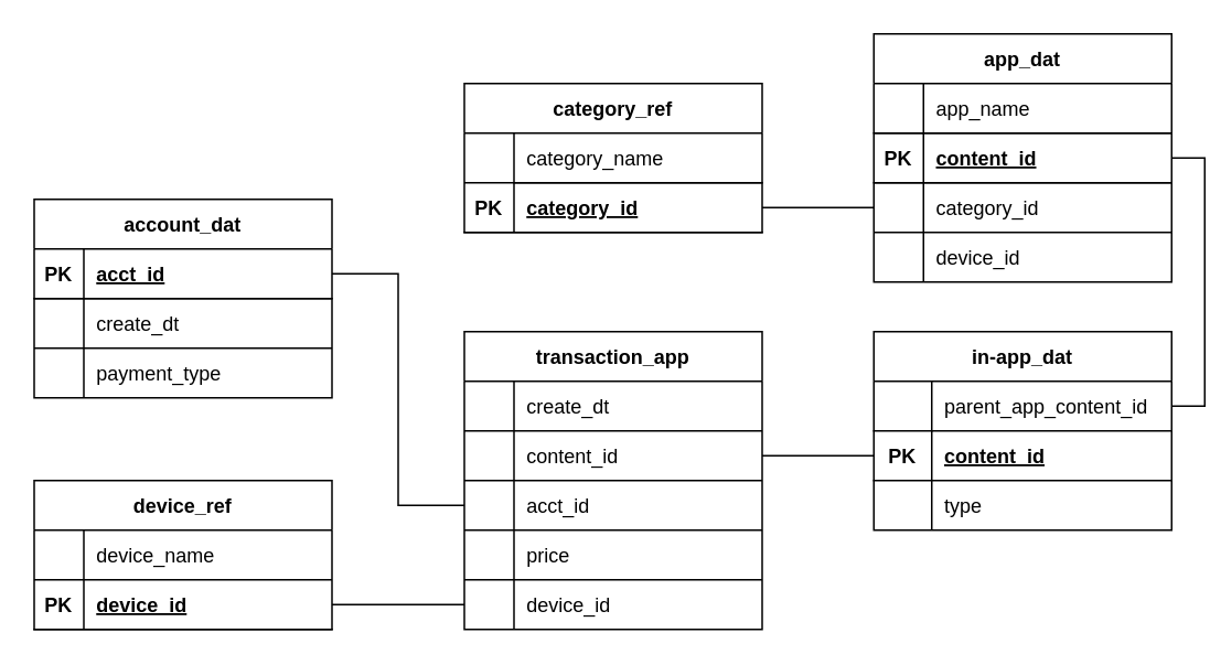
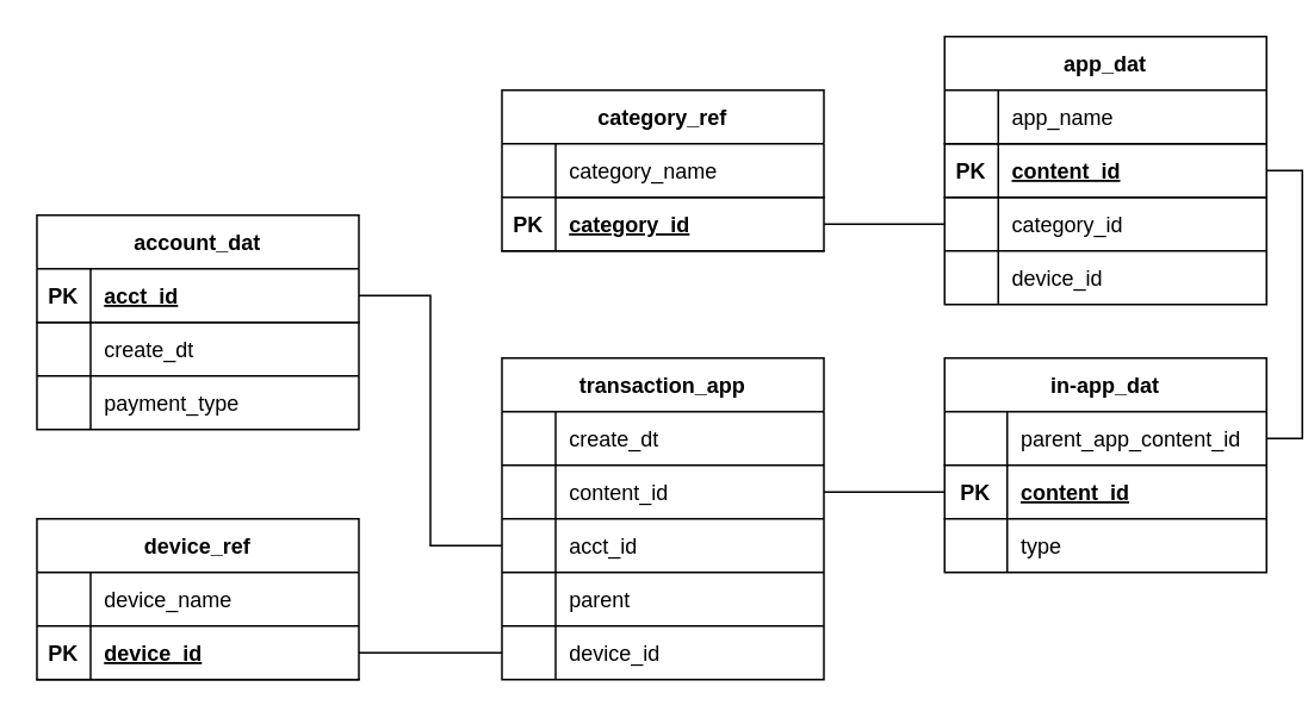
  <mxCell id="0" />
  <mxCell id="1" parent="0" />
  <mxCell id="2" value="account_dat" style="shape=table;startSize=30;container=1;collapsible=1;childLayout=tableLayout;fixedRows=1;rowLines=1;fontStyle=1;align=center;resizeLast=1;" vertex="1" parent="1"><mxGeometry x="20" y="120" width="180" height="120" as="geometry" /></mxCell>
  <mxCell id="3" value="" style="shape=tableRow;horizontal=0;startSize=0;swimlaneHead=0;swimlaneBody=0;fillColor=none;collapsible=0;dropTarget=0;points=[[0,0.5],[1,0.5]];portConstraint=eastwest;top=0;left=0;right=0;bottom=1;" vertex="1" parent="2"><mxGeometry y="30" width="180" height="30" as="geometry" /></mxCell>
  <mxCell id="4" value="PK" style="shape=partialRectangle;connectable=0;fillColor=none;top=0;left=0;bottom=0;right=0;fontStyle=1;overflow=hidden;" vertex="1" parent="3"><mxGeometry width="30" height="30" as="geometry"><mxRectangle width="30" height="30" as="alternateBounds" /></mxGeometry></mxCell>
  <mxCell id="5" value="acct_id" style="shape=partialRectangle;connectable=0;fillColor=none;top=0;left=0;bottom=0;right=0;align=left;spacingLeft=6;fontStyle=5;overflow=hidden;" vertex="1" parent="3"><mxGeometry x="30" width="150" height="30" as="geometry"><mxRectangle width="150" height="30" as="alternateBounds" /></mxGeometry></mxCell>
  <mxCell id="6" value="" style="shape=tableRow;horizontal=0;startSize=0;swimlaneHead=0;swimlaneBody=0;fillColor=none;collapsible=0;dropTarget=0;points=[[0,0.5],[1,0.5]];portConstraint=eastwest;top=0;left=0;right=0;bottom=0;" vertex="1" parent="2"><mxGeometry y="60" width="180" height="30" as="geometry" /></mxCell>
  <mxCell id="7" value="" style="shape=partialRectangle;connectable=0;fillColor=none;top=0;left=0;bottom=0;right=0;editable=1;overflow=hidden;" vertex="1" parent="6"><mxGeometry width="30" height="30" as="geometry"><mxRectangle width="30" height="30" as="alternateBounds" /></mxGeometry></mxCell>
  <mxCell id="8" value="create_dt" style="shape=partialRectangle;connectable=0;fillColor=none;top=0;left=0;bottom=0;right=0;align=left;spacingLeft=6;overflow=hidden;" vertex="1" parent="6"><mxGeometry x="30" width="150" height="30" as="geometry"><mxRectangle width="150" height="30" as="alternateBounds" /></mxGeometry></mxCell>
  <mxCell id="9" value="" style="shape=tableRow;horizontal=0;startSize=0;swimlaneHead=0;swimlaneBody=0;fillColor=none;collapsible=0;dropTarget=0;points=[[0,0.5],[1,0.5]];portConstraint=eastwest;top=0;left=0;right=0;bottom=0;" vertex="1" parent="2"><mxGeometry y="90" width="180" height="30" as="geometry" /></mxCell>
  <mxCell id="10" value="" style="shape=partialRectangle;connectable=0;fillColor=none;top=0;left=0;bottom=0;right=0;editable=1;overflow=hidden;" vertex="1" parent="9"><mxGeometry width="30" height="30" as="geometry"><mxRectangle width="30" height="30" as="alternateBounds" /></mxGeometry></mxCell>
  <mxCell id="11" value="payment_type" style="shape=partialRectangle;connectable=0;fillColor=none;top=0;left=0;bottom=0;right=0;align=left;spacingLeft=6;overflow=hidden;" vertex="1" parent="9"><mxGeometry x="30" width="150" height="30" as="geometry"><mxRectangle width="150" height="30" as="alternateBounds" /></mxGeometry></mxCell>
  <mxCell id="12" value="app_dat" style="shape=table;startSize=30;container=1;collapsible=1;childLayout=tableLayout;fixedRows=1;rowLines=1;fontStyle=1;align=center;resizeLast=1;" vertex="1" parent="1"><mxGeometry x="527.5" y="20" width="180" height="150" as="geometry" /></mxCell>
  <mxCell id="13" value="" style="shape=tableRow;horizontal=0;startSize=0;swimlaneHead=0;swimlaneBody=0;fillColor=none;collapsible=0;dropTarget=0;points=[[0,0.5],[1,0.5]];portConstraint=eastwest;top=0;left=0;right=0;bottom=0;" vertex="1" parent="12"><mxGeometry y="30" width="180" height="30" as="geometry" /></mxCell>
  <mxCell id="14" value="" style="shape=partialRectangle;connectable=0;fillColor=none;top=0;left=0;bottom=0;right=0;editable=1;overflow=hidden;" vertex="1" parent="13"><mxGeometry width="30" height="30" as="geometry"><mxRectangle width="30" height="30" as="alternateBounds" /></mxGeometry></mxCell>
  <mxCell id="15" value="app_name" style="shape=partialRectangle;connectable=0;fillColor=none;top=0;left=0;bottom=0;right=0;align=left;spacingLeft=6;overflow=hidden;" vertex="1" parent="13"><mxGeometry x="30" width="150" height="30" as="geometry"><mxRectangle width="150" height="30" as="alternateBounds" /></mxGeometry></mxCell>
  <mxCell id="16" value="" style="shape=tableRow;horizontal=0;startSize=0;swimlaneHead=0;swimlaneBody=0;fillColor=none;collapsible=0;dropTarget=0;points=[[0,0.5],[1,0.5]];portConstraint=eastwest;top=0;left=0;right=0;bottom=1;" vertex="1" parent="12"><mxGeometry y="60" width="180" height="30" as="geometry" /></mxCell>
  <mxCell id="17" value="PK" style="shape=partialRectangle;connectable=0;fillColor=none;top=1;left=0;bottom=0;right=0;fontStyle=1;overflow=hidden;" vertex="1" parent="16"><mxGeometry width="30" height="30" as="geometry"><mxRectangle width="30" height="30" as="alternateBounds" /></mxGeometry></mxCell>
  <mxCell id="18" value="content_id" style="shape=partialRectangle;connectable=0;fillColor=none;top=1;left=0;bottom=0;right=0;align=left;spacingLeft=6;fontStyle=5;overflow=hidden;" vertex="1" parent="16"><mxGeometry x="30" width="150" height="30" as="geometry"><mxRectangle width="150" height="30" as="alternateBounds" /></mxGeometry></mxCell>
  <mxCell id="19" value="" style="shape=tableRow;horizontal=0;startSize=0;swimlaneHead=0;swimlaneBody=0;fillColor=none;collapsible=0;dropTarget=0;points=[[0,0.5],[1,0.5]];portConstraint=eastwest;top=0;left=0;right=0;bottom=0;" vertex="1" parent="12"><mxGeometry y="90" width="180" height="30" as="geometry" /></mxCell>
  <mxCell id="20" value="" style="shape=partialRectangle;connectable=0;fillColor=none;top=0;left=0;bottom=0;right=0;editable=1;overflow=hidden;" vertex="1" parent="19"><mxGeometry width="30" height="30" as="geometry"><mxRectangle width="30" height="30" as="alternateBounds" /></mxGeometry></mxCell>
  <mxCell id="21" value="category_id" style="shape=partialRectangle;connectable=0;fillColor=none;top=0;left=0;bottom=0;right=0;align=left;spacingLeft=6;overflow=hidden;" vertex="1" parent="19"><mxGeometry x="30" width="150" height="30" as="geometry"><mxRectangle width="150" height="30" as="alternateBounds" /></mxGeometry></mxCell>
  <mxCell id="22" value="" style="shape=tableRow;horizontal=0;startSize=0;swimlaneHead=0;swimlaneBody=0;fillColor=none;collapsible=0;dropTarget=0;points=[[0,0.5],[1,0.5]];portConstraint=eastwest;top=0;left=0;right=0;bottom=0;" vertex="1" parent="12"><mxGeometry y="120" width="180" height="30" as="geometry" /></mxCell>
  <mxCell id="23" value="" style="shape=partialRectangle;connectable=0;fillColor=none;top=0;left=0;bottom=0;right=0;editable=1;overflow=hidden;" vertex="1" parent="22"><mxGeometry width="30" height="30" as="geometry"><mxRectangle width="30" height="30" as="alternateBounds" /></mxGeometry></mxCell>
  <mxCell id="24" value="device_id" style="shape=partialRectangle;connectable=0;fillColor=none;top=0;left=0;bottom=0;right=0;align=left;spacingLeft=6;overflow=hidden;" vertex="1" parent="22"><mxGeometry x="30" width="150" height="30" as="geometry"><mxRectangle width="150" height="30" as="alternateBounds" /></mxGeometry></mxCell>
  <mxCell id="25" value="in-app_dat" style="shape=table;startSize=30;container=1;collapsible=1;childLayout=tableLayout;fixedRows=1;rowLines=0;fontStyle=1;align=center;resizeLast=1;" vertex="1" parent="1"><mxGeometry x="527.5" y="200" width="180" height="120" as="geometry" /></mxCell>
  <mxCell id="26" value="" style="shape=tableRow;horizontal=0;startSize=0;swimlaneHead=0;swimlaneBody=0;fillColor=none;collapsible=0;dropTarget=0;points=[[0,0.5],[1,0.5]];portConstraint=eastwest;top=0;left=0;right=0;bottom=0;" vertex="1" parent="25"><mxGeometry y="30" width="180" height="30" as="geometry" /></mxCell>
  <mxCell id="27" value="" style="shape=partialRectangle;connectable=0;fillColor=none;top=0;left=0;bottom=0;right=0;editable=1;overflow=hidden;" vertex="1" parent="26"><mxGeometry width="35" height="30" as="geometry"><mxRectangle width="35" height="30" as="alternateBounds" /></mxGeometry></mxCell>
  <mxCell id="28" value="parent_app_content_id" style="shape=partialRectangle;connectable=0;fillColor=none;top=0;left=0;bottom=0;right=0;align=left;spacingLeft=6;overflow=hidden;" vertex="1" parent="26"><mxGeometry x="35" width="145" height="30" as="geometry"><mxRectangle width="145" height="30" as="alternateBounds" /></mxGeometry></mxCell>
  <mxCell id="29" value="" style="shape=tableRow;horizontal=0;startSize=0;swimlaneHead=0;swimlaneBody=0;fillColor=none;collapsible=0;dropTarget=0;points=[[0,0.5],[1,0.5]];portConstraint=eastwest;top=0;left=0;right=0;bottom=1;shadow=0;" vertex="1" parent="25"><mxGeometry y="60" width="180" height="30" as="geometry" /></mxCell>
  <mxCell id="30" value="PK" style="shape=partialRectangle;connectable=0;fillColor=none;top=1;left=0;bottom=0;right=0;fontStyle=1;overflow=hidden;" vertex="1" parent="29"><mxGeometry width="35" height="30" as="geometry"><mxRectangle width="35" height="30" as="alternateBounds" /></mxGeometry></mxCell>
  <mxCell id="31" value="content_id" style="shape=partialRectangle;connectable=0;fillColor=none;top=1;left=0;bottom=0;right=0;align=left;spacingLeft=6;fontStyle=5;overflow=hidden;strokeColor=default;" vertex="1" parent="29"><mxGeometry x="35" width="145" height="30" as="geometry"><mxRectangle width="145" height="30" as="alternateBounds" /></mxGeometry></mxCell>
  <mxCell id="32" value="" style="shape=tableRow;horizontal=0;startSize=0;swimlaneHead=0;swimlaneBody=0;fillColor=none;collapsible=0;dropTarget=0;points=[[0,0.5],[1,0.5]];portConstraint=eastwest;top=0;left=0;right=0;bottom=0;" vertex="1" parent="25"><mxGeometry y="90" width="180" height="30" as="geometry" /></mxCell>
  <mxCell id="33" value="" style="shape=partialRectangle;connectable=0;fillColor=none;top=0;left=0;bottom=0;right=0;editable=1;overflow=hidden;" vertex="1" parent="32"><mxGeometry width="35" height="30" as="geometry"><mxRectangle width="35" height="30" as="alternateBounds" /></mxGeometry></mxCell>
  <mxCell id="34" value="type" style="shape=partialRectangle;connectable=0;fillColor=none;top=0;left=0;bottom=0;right=0;align=left;spacingLeft=6;overflow=hidden;" vertex="1" parent="32"><mxGeometry x="35" width="145" height="30" as="geometry"><mxRectangle width="145" height="30" as="alternateBounds" /></mxGeometry></mxCell>
  <mxCell id="35" value="device_ref" style="shape=table;startSize=30;container=1;collapsible=1;childLayout=tableLayout;fixedRows=1;rowLines=1;fontStyle=1;align=center;resizeLast=1;" vertex="1" parent="1"><mxGeometry x="20" y="290" width="180" height="90" as="geometry" /></mxCell>
  <mxCell id="36" value="" style="shape=tableRow;horizontal=0;startSize=0;swimlaneHead=0;swimlaneBody=0;fillColor=none;collapsible=0;dropTarget=0;points=[[0,0.5],[1,0.5]];portConstraint=eastwest;top=0;left=0;right=0;bottom=0;" vertex="1" parent="35"><mxGeometry y="30" width="180" height="30" as="geometry" /></mxCell>
  <mxCell id="37" value="" style="shape=partialRectangle;connectable=0;fillColor=none;top=0;left=0;bottom=0;right=0;editable=1;overflow=hidden;" vertex="1" parent="36"><mxGeometry width="30" height="30" as="geometry"><mxRectangle width="30" height="30" as="alternateBounds" /></mxGeometry></mxCell>
  <mxCell id="38" value="device_name" style="shape=partialRectangle;connectable=0;fillColor=none;top=0;left=0;bottom=0;right=0;align=left;spacingLeft=6;overflow=hidden;" vertex="1" parent="36"><mxGeometry x="30" width="150" height="30" as="geometry"><mxRectangle width="150" height="30" as="alternateBounds" /></mxGeometry></mxCell>
  <mxCell id="39" value="" style="shape=tableRow;horizontal=0;startSize=0;swimlaneHead=0;swimlaneBody=0;fillColor=none;collapsible=0;dropTarget=0;points=[[0,0.5],[1,0.5]];portConstraint=eastwest;top=0;left=0;right=0;bottom=1;" vertex="1" parent="35"><mxGeometry y="60" width="180" height="30" as="geometry" /></mxCell>
  <mxCell id="40" value="PK" style="shape=partialRectangle;connectable=0;fillColor=none;top=0;left=0;bottom=0;right=0;fontStyle=1;overflow=hidden;" vertex="1" parent="39"><mxGeometry width="30" height="30" as="geometry"><mxRectangle width="30" height="30" as="alternateBounds" /></mxGeometry></mxCell>
  <mxCell id="41" value="device_id" style="shape=partialRectangle;connectable=0;fillColor=none;top=0;left=0;bottom=0;right=0;align=left;spacingLeft=6;fontStyle=5;overflow=hidden;" vertex="1" parent="39"><mxGeometry x="30" width="150" height="30" as="geometry"><mxRectangle width="150" height="30" as="alternateBounds" /></mxGeometry></mxCell>
  <mxCell id="42" value="category_ref" style="shape=table;startSize=30;container=1;collapsible=1;childLayout=tableLayout;fixedRows=1;rowLines=1;fontStyle=1;align=center;resizeLast=1;" vertex="1" parent="1"><mxGeometry x="280" y="50" width="180" height="90" as="geometry" /></mxCell>
  <mxCell id="43" value="" style="shape=tableRow;horizontal=0;startSize=0;swimlaneHead=0;swimlaneBody=0;fillColor=none;collapsible=0;dropTarget=0;points=[[0,0.5],[1,0.5]];portConstraint=eastwest;top=0;left=0;right=0;bottom=0;" vertex="1" parent="42"><mxGeometry y="30" width="180" height="30" as="geometry" /></mxCell>
  <mxCell id="44" value="" style="shape=partialRectangle;connectable=0;fillColor=none;top=0;left=0;bottom=0;right=0;editable=1;overflow=hidden;" vertex="1" parent="43"><mxGeometry width="30" height="30" as="geometry"><mxRectangle width="30" height="30" as="alternateBounds" /></mxGeometry></mxCell>
  <mxCell id="45" value="category_name" style="shape=partialRectangle;connectable=0;fillColor=none;top=0;left=0;bottom=0;right=0;align=left;spacingLeft=6;overflow=hidden;" vertex="1" parent="43"><mxGeometry x="30" width="150" height="30" as="geometry"><mxRectangle width="150" height="30" as="alternateBounds" /></mxGeometry></mxCell>
  <mxCell id="46" value="" style="shape=tableRow;horizontal=0;startSize=0;swimlaneHead=0;swimlaneBody=0;fillColor=none;collapsible=0;dropTarget=0;points=[[0,0.5],[1,0.5]];portConstraint=eastwest;top=0;left=0;right=0;bottom=1;" vertex="1" parent="42"><mxGeometry y="60" width="180" height="30" as="geometry" /></mxCell>
  <mxCell id="47" value="PK" style="shape=partialRectangle;connectable=0;fillColor=none;top=0;left=0;bottom=0;right=0;fontStyle=1;overflow=hidden;" vertex="1" parent="46"><mxGeometry width="30" height="30" as="geometry"><mxRectangle width="30" height="30" as="alternateBounds" /></mxGeometry></mxCell>
  <mxCell id="48" value="category_id" style="shape=partialRectangle;connectable=0;fillColor=none;top=1;left=0;bottom=0;right=0;align=left;spacingLeft=6;fontStyle=5;overflow=hidden;" vertex="1" parent="46"><mxGeometry x="30" width="150" height="30" as="geometry"><mxRectangle width="150" height="30" as="alternateBounds" /></mxGeometry></mxCell>
  <mxCell id="49" value="transaction_app" style="shape=table;startSize=30;container=1;collapsible=1;childLayout=tableLayout;fixedRows=1;rowLines=1;fontStyle=1;align=center;resizeLast=1;" vertex="1" parent="1"><mxGeometry x="280" y="200" width="180" height="180" as="geometry" /></mxCell>
  <mxCell id="50" value="" style="shape=tableRow;horizontal=0;startSize=0;swimlaneHead=0;swimlaneBody=0;fillColor=none;collapsible=0;dropTarget=0;points=[[0,0.5],[1,0.5]];portConstraint=eastwest;top=0;left=0;right=0;bottom=0;" vertex="1" parent="49"><mxGeometry y="30" width="180" height="30" as="geometry" /></mxCell>
  <mxCell id="51" value="" style="shape=partialRectangle;connectable=0;fillColor=none;top=0;left=0;bottom=0;right=0;editable=1;overflow=hidden;" vertex="1" parent="50"><mxGeometry width="30" height="30" as="geometry"><mxRectangle width="30" height="30" as="alternateBounds" /></mxGeometry></mxCell>
  <mxCell id="52" value="create_dt" style="shape=partialRectangle;connectable=0;fillColor=none;top=0;left=0;bottom=0;right=0;align=left;spacingLeft=6;overflow=hidden;" vertex="1" parent="50"><mxGeometry x="30" width="150" height="30" as="geometry"><mxRectangle width="150" height="30" as="alternateBounds" /></mxGeometry></mxCell>
  <mxCell id="53" value="" style="shape=tableRow;horizontal=0;startSize=0;swimlaneHead=0;swimlaneBody=0;fillColor=none;collapsible=0;dropTarget=0;points=[[0,0.5],[1,0.5]];portConstraint=eastwest;top=0;left=0;right=0;bottom=0;" vertex="1" parent="49"><mxGeometry y="60" width="180" height="30" as="geometry" /></mxCell>
  <mxCell id="54" value="" style="shape=partialRectangle;connectable=0;fillColor=none;top=0;left=0;bottom=0;right=0;editable=1;overflow=hidden;" vertex="1" parent="53"><mxGeometry width="30" height="30" as="geometry"><mxRectangle width="30" height="30" as="alternateBounds" /></mxGeometry></mxCell>
  <mxCell id="55" value="content_id" style="shape=partialRectangle;connectable=0;fillColor=none;top=0;left=0;bottom=0;right=0;align=left;spacingLeft=6;overflow=hidden;" vertex="1" parent="53"><mxGeometry x="30" width="150" height="30" as="geometry"><mxRectangle width="150" height="30" as="alternateBounds" /></mxGeometry></mxCell>
  <mxCell id="56" value="" style="shape=tableRow;horizontal=0;startSize=0;swimlaneHead=0;swimlaneBody=0;fillColor=none;collapsible=0;dropTarget=0;points=[[0,0.5],[1,0.5]];portConstraint=eastwest;top=0;left=0;right=0;bottom=0;" vertex="1" parent="49"><mxGeometry y="90" width="180" height="30" as="geometry" /></mxCell>
  <mxCell id="57" value="" style="shape=partialRectangle;connectable=0;fillColor=none;top=0;left=0;bottom=0;right=0;editable=1;overflow=hidden;" vertex="1" parent="56"><mxGeometry width="30" height="30" as="geometry"><mxRectangle width="30" height="30" as="alternateBounds" /></mxGeometry></mxCell>
  <mxCell id="58" value="acct_id" style="shape=partialRectangle;connectable=0;fillColor=none;top=0;left=0;bottom=0;right=0;align=left;spacingLeft=6;overflow=hidden;" vertex="1" parent="56"><mxGeometry x="30" width="150" height="30" as="geometry"><mxRectangle width="150" height="30" as="alternateBounds" /></mxGeometry></mxCell>
  <mxCell id="59" value="" style="shape=tableRow;horizontal=0;startSize=0;swimlaneHead=0;swimlaneBody=0;fillColor=none;collapsible=0;dropTarget=0;points=[[0,0.5],[1,0.5]];portConstraint=eastwest;top=0;left=0;right=0;bottom=0;" vertex="1" parent="49"><mxGeometry y="120" width="180" height="30" as="geometry" /></mxCell>
  <mxCell id="60" value="" style="shape=partialRectangle;connectable=0;fillColor=none;top=0;left=0;bottom=0;right=0;editable=1;overflow=hidden;" vertex="1" parent="59"><mxGeometry width="30" height="30" as="geometry"><mxRectangle width="30" height="30" as="alternateBounds" /></mxGeometry></mxCell>
- <mxCell id="61" value="price" style="shape=partialRectangle;connectable=0;fillColor=none;top=0;left=0;bottom=0;right=0;align=left;spacingLeft=6;overflow=hidden;" vertex="1" parent="59"><mxGeometry x="30" width="150" height="30" as="geometry"><mxRectangle width="150" height="30" as="alternateBounds" /></mxGeometry></mxCell>
+ <mxCell id="61" value="parent" style="shape=partialRectangle;connectable=0;fillColor=none;top=0;left=0;bottom=0;right=0;align=left;spacingLeft=6;overflow=hidden;" vertex="1" parent="59"><mxGeometry x="30" width="150" height="30" as="geometry"><mxRectangle width="150" height="30" as="alternateBounds" /></mxGeometry></mxCell>
  <mxCell id="62" value="" style="shape=tableRow;horizontal=0;startSize=0;swimlaneHead=0;swimlaneBody=0;fillColor=none;collapsible=0;dropTarget=0;points=[[0,0.5],[1,0.5]];portConstraint=eastwest;top=0;left=0;right=0;bottom=0;" vertex="1" parent="49"><mxGeometry y="150" width="180" height="30" as="geometry" /></mxCell>
  <mxCell id="63" value="" style="shape=partialRectangle;connectable=0;fillColor=none;top=0;left=0;bottom=0;right=0;editable=1;overflow=hidden;" vertex="1" parent="62"><mxGeometry width="30" height="30" as="geometry"><mxRectangle width="30" height="30" as="alternateBounds" /></mxGeometry></mxCell>
  <mxCell id="64" value="device_id" style="shape=partialRectangle;connectable=0;fillColor=none;top=0;left=0;bottom=0;right=0;align=left;spacingLeft=6;overflow=hidden;" vertex="1" parent="62"><mxGeometry x="30" width="150" height="30" as="geometry"><mxRectangle width="150" height="30" as="alternateBounds" /></mxGeometry></mxCell>
  <mxCell id="65" style="edgeStyle=orthogonalEdgeStyle;rounded=0;orthogonalLoop=1;jettySize=auto;html=1;exitX=1;exitY=0.5;exitDx=0;exitDy=0;entryX=1;entryY=0.5;entryDx=0;entryDy=0;endArrow=none;endFill=0;" edge="1" parent="1" source="16" target="26"><mxGeometry relative="1" as="geometry" /></mxCell>
  <mxCell id="66" style="edgeStyle=orthogonalEdgeStyle;rounded=0;orthogonalLoop=1;jettySize=auto;html=1;exitX=1;exitY=0.5;exitDx=0;exitDy=0;entryX=0;entryY=0.5;entryDx=0;entryDy=0;endArrow=none;endFill=0;" edge="1" parent="1" source="53" target="29"><mxGeometry relative="1" as="geometry" /></mxCell>
  <mxCell id="67" style="edgeStyle=orthogonalEdgeStyle;rounded=0;orthogonalLoop=1;jettySize=auto;html=1;exitX=1;exitY=0.5;exitDx=0;exitDy=0;entryX=0;entryY=0.5;entryDx=0;entryDy=0;endArrow=none;endFill=0;" edge="1" parent="1" source="46" target="19"><mxGeometry relative="1" as="geometry" /></mxCell>
  <mxCell id="68" style="edgeStyle=orthogonalEdgeStyle;rounded=0;orthogonalLoop=1;jettySize=auto;html=1;exitX=1;exitY=0.5;exitDx=0;exitDy=0;entryX=0;entryY=0.5;entryDx=0;entryDy=0;endArrow=none;endFill=0;startArrow=none;startFill=0;" edge="1" parent="1" source="3" target="56"><mxGeometry relative="1" as="geometry" /></mxCell>
  <mxCell id="69" style="edgeStyle=orthogonalEdgeStyle;rounded=0;orthogonalLoop=1;jettySize=auto;html=1;exitX=1;exitY=0.5;exitDx=0;exitDy=0;entryX=0;entryY=0.5;entryDx=0;entryDy=0;startArrow=none;startFill=0;endArrow=none;endFill=0;" edge="1" parent="1" source="39" target="62"><mxGeometry relative="1" as="geometry" /></mxCell>
